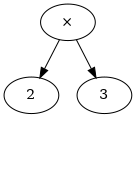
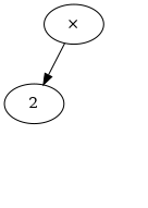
  digraph {
    n1 [label=2]
-   n2 [label=3]
    c [style=invis]
    n4 [label="×"]
-   n2 -> c [style=invis]
    n4 -> n1
-   n4 -> n2
  }
